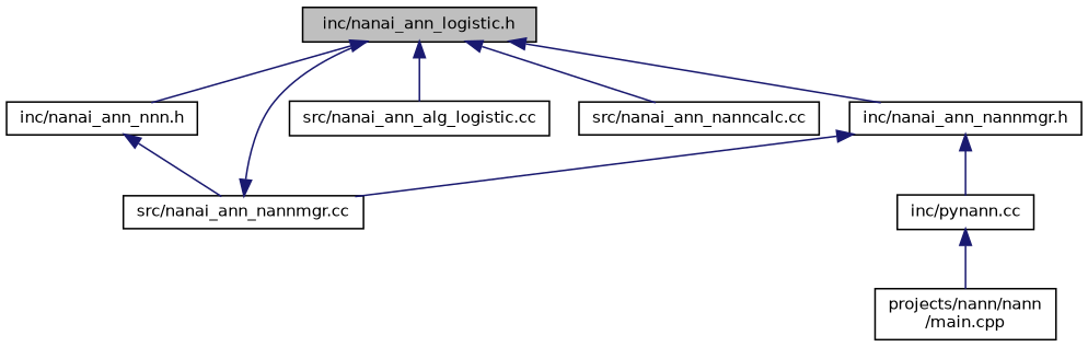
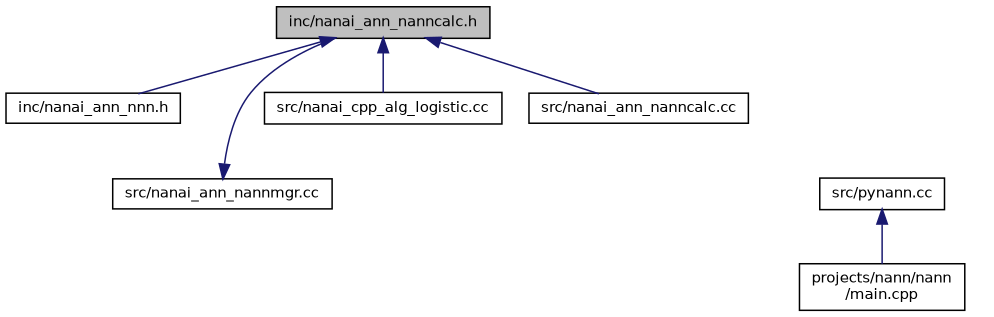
  digraph {
    node [color=black fillcolor=white fontname=Helvetica fontsize=10 shape=record style=filled]
    edge [color=midnightblue dir=back fontname=Helvetica fontsize=10 labelfontname=Helvetica labelfontsize=10 style=solid]
-   n1 [fillcolor=grey75 fontcolor=black height=0.2 label="inc/nanai_ann_logistic.h" width=0.4]
-   n2 [height=0.2 label="inc/nanai_ann_nannmgr.h" width=0.4]
+   n1 [fillcolor=grey75 fontcolor=black height=0.2 label="inc/nanai_ann_nanncalc.h" width=0.4]
    n3 [height=0.2 label="inc/nanai_ann_nnn.h" width=0.4]
-   n4 [height=0.2 label="src/nanai_ann_alg_logistic.cc" width=0.4]
+   n4 [height=0.2 label="src/nanai_cpp_alg_logistic.cc" width=0.4]
    n5 [height=0.2 label="src/nanai_ann_nanncalc.cc" width=0.4]
    n6 [height=0.2 label="src/nanai_ann_nannmgr.cc" width=0.4]
-   n7 [height=0.2 label="inc/pynann.cc" width=0.4]
+   n7 [height=0.2 label="src/pynann.cc" width=0.4]
    n8 [height=0.2 label="projects/nann/nann\l/main.cpp" width=0.4]
-   n1 -> n2
    n1 -> n3
    n1 -> n4
    n1 -> n5
-   n2 -> n6
-   n2 -> n7
-   n3 -> n6
    n6 -> n1
    n7 -> n8
  }
